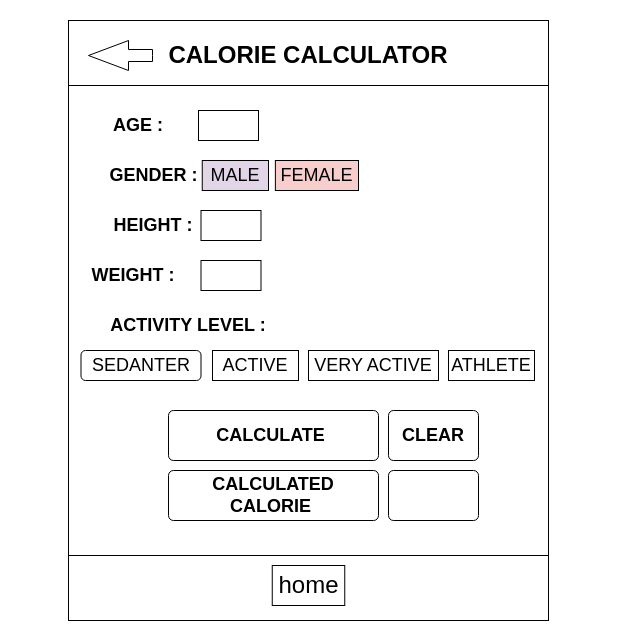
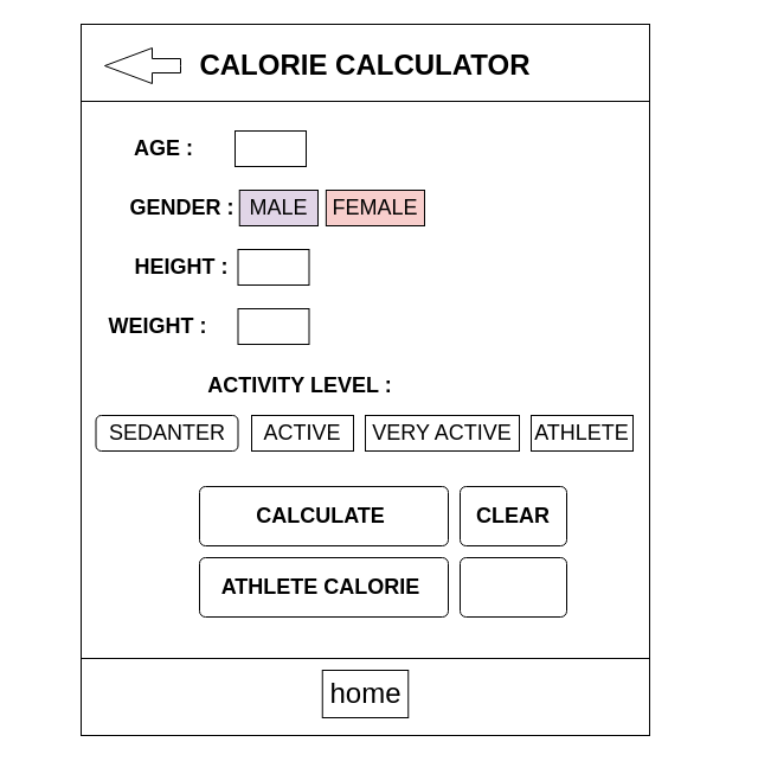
  <mxCell id="0" />
  <mxCell id="1" parent="0" />
  <mxCell id="2" value="" style="rounded=0;whiteSpace=wrap;html=1;" vertex="1" parent="1"><mxGeometry x="68" y="20" width="480" height="600" as="geometry" /></mxCell>
  <mxCell id="3" value="&lt;font style=&quot;font-size: 18px;&quot;&gt;&lt;b&gt;AGE :&lt;/b&gt;&lt;/font&gt;" style="text;html=1;align=center;verticalAlign=middle;whiteSpace=wrap;rounded=0;" vertex="1" parent="1"><mxGeometry x="108" y="110" width="60" height="30" as="geometry" /></mxCell>
  <mxCell id="4" value="" style="rounded=0;whiteSpace=wrap;html=1;" vertex="1" parent="1"><mxGeometry x="198" y="110" width="60" height="30" as="geometry" /></mxCell>
  <mxCell id="5" value="&lt;span style=&quot;font-size: 18px;&quot;&gt;&lt;b&gt;GENDER :&lt;/b&gt;&lt;/span&gt;" style="text;html=1;align=center;verticalAlign=middle;whiteSpace=wrap;rounded=0;" vertex="1" parent="1"><mxGeometry x="20.5" y="160" width="265" height="30" as="geometry" /></mxCell>
  <mxCell id="6" value="&lt;font style=&quot;font-size: 18px;&quot;&gt;&lt;b&gt;HEIGHT :&lt;/b&gt;&lt;/font&gt;" style="text;html=1;align=center;verticalAlign=middle;whiteSpace=wrap;rounded=0;" vertex="1" parent="1"><mxGeometry x="108" y="210" width="90" height="30" as="geometry" /></mxCell>
  <mxCell id="7" value="" style="rounded=0;whiteSpace=wrap;html=1;" vertex="1" parent="1"><mxGeometry x="200.5" y="210" width="60" height="30" as="geometry" /></mxCell>
  <mxCell id="8" value="&lt;font style=&quot;font-size: 18px;&quot;&gt;&lt;b&gt;WEIGHT :&lt;/b&gt;&lt;/font&gt;" style="text;html=1;align=center;verticalAlign=middle;whiteSpace=wrap;rounded=0;" vertex="1" parent="1"><mxGeometry x="88" y="260" width="90" height="30" as="geometry" /></mxCell>
  <mxCell id="9" value="" style="rounded=0;whiteSpace=wrap;html=1;" vertex="1" parent="1"><mxGeometry x="200.5" y="260" width="60" height="30" as="geometry" /></mxCell>
- <mxCell id="10" value="&lt;font style=&quot;font-size: 18px;&quot;&gt;&lt;b&gt;ACTIVITY LEVEL :&lt;/b&gt;&lt;/font&gt;" style="text;html=1;align=center;verticalAlign=middle;whiteSpace=wrap;rounded=0;" vertex="1" parent="1"><mxGeometry x="108" y="310" width="160" height="30" as="geometry" /></mxCell>
+ <mxCell id="10" value="&lt;font style=&quot;font-size: 18px;&quot;&gt;&lt;b&gt;ACTIVITY LEVEL :&lt;/b&gt;&lt;/font&gt;" style="text;html=1;align=center;verticalAlign=middle;whiteSpace=wrap;rounded=0;" vertex="1" parent="1"><mxGeometry x="173" y="310" width="160" height="30" as="geometry" /></mxCell>
  <mxCell id="11" value="&lt;font style=&quot;font-size: 18px;&quot;&gt;&lt;b&gt;CALCULATE&amp;nbsp;&lt;/b&gt;&lt;/font&gt;" style="rounded=1;arcSize=10;whiteSpace=wrap;html=1;align=center;fillColor=light-dark(#FFFFFF,#6D6D6D);" vertex="1" parent="1"><mxGeometry x="168" y="410" width="210" height="50" as="geometry" /></mxCell>
  <mxCell id="12" value="&lt;font style=&quot;font-size: 18px;&quot;&gt;&lt;b&gt;CLEAR&lt;/b&gt;&lt;/font&gt;" style="rounded=1;arcSize=10;whiteSpace=wrap;html=1;align=center;fillColor=light-dark(#FFFFFF,#CCCCCC);" vertex="1" parent="1"><mxGeometry x="388" y="410" width="90" height="50" as="geometry" /></mxCell>
  <mxCell id="13" value="" style="line;strokeWidth=1;rotatable=0;dashed=0;labelPosition=right;align=left;verticalAlign=middle;spacingTop=0;spacingLeft=6;points=[];portConstraint=eastwest;" vertex="1" parent="1"><mxGeometry x="68" y="80" width="480" height="10" as="geometry" /></mxCell>
  <mxCell id="14" value="&lt;font style=&quot;font-size: 24px;&quot;&gt;&lt;b&gt;CALORIE CALCULATOR&lt;/b&gt;&lt;/font&gt;" style="text;html=1;align=center;verticalAlign=middle;whiteSpace=wrap;rounded=0;" vertex="1" parent="1"><mxGeometry x="128" y="40" width="360" height="30" as="geometry" /></mxCell>
  <mxCell id="15" value="" style="html=1;shadow=0;dashed=0;align=center;verticalAlign=middle;shape=mxgraph.arrows2.arrow;dy=0.6;dx=40;flipH=1;notch=0;" vertex="1" parent="1"><mxGeometry x="88" y="40" width="64" height="30" as="geometry" /></mxCell>
  <mxCell id="16" value="&lt;font style=&quot;font-size: 18px;&quot;&gt;SEDANTER&lt;/font&gt;" style="whiteSpace=wrap;html=1;align=center;rounded=1;" vertex="1" parent="1"><mxGeometry x="80.5" y="350" width="120" height="30" as="geometry" /></mxCell>
  <mxCell id="17" value="&lt;font style=&quot;font-size: 18px;&quot;&gt;ACTIVE&lt;/font&gt;" style="whiteSpace=wrap;html=1;align=center;" vertex="1" parent="1"><mxGeometry x="212" y="350" width="86" height="30" as="geometry" /></mxCell>
  <mxCell id="18" value="&lt;font style=&quot;font-size: 18px;&quot;&gt;VERY ACTIVE&lt;/font&gt;" style="whiteSpace=wrap;html=1;align=center;" vertex="1" parent="1"><mxGeometry x="308" y="350" width="130" height="30" as="geometry" /></mxCell>
  <mxCell id="19" value="&lt;font style=&quot;font-size: 18px;&quot;&gt;ATHLETE&lt;/font&gt;" style="whiteSpace=wrap;html=1;align=center;" vertex="1" parent="1"><mxGeometry x="448" y="350" width="86" height="30" as="geometry" /></mxCell>
- <mxCell id="20" value="&lt;span style=&quot;font-size: 18px;&quot;&gt;&lt;b&gt;CALCULATED CALORIE&amp;nbsp;&lt;/b&gt;&lt;/span&gt;" style="rounded=1;arcSize=10;whiteSpace=wrap;html=1;align=center;fillColor=light-dark(#FFFFFF,#6D6D6D);" vertex="1" parent="1"><mxGeometry x="168" y="470" width="210" height="50" as="geometry" /></mxCell>
+ <mxCell id="20" value="&lt;span style=&quot;font-size: 18px;&quot;&gt;&lt;b&gt;ATHLETE CALORIE&amp;nbsp;&lt;/b&gt;&lt;/span&gt;" style="rounded=1;arcSize=10;whiteSpace=wrap;html=1;align=center;fillColor=light-dark(#FFFFFF,#6D6D6D);" vertex="1" parent="1"><mxGeometry x="168" y="470" width="210" height="50" as="geometry" /></mxCell>
  <mxCell id="21" value="" style="rounded=1;arcSize=10;whiteSpace=wrap;html=1;align=center;fillColor=light-dark(#FFFFFF,#FFFFFF);" vertex="1" parent="1"><mxGeometry x="388" y="470" width="90" height="50" as="geometry" /></mxCell>
  <mxCell id="22" value="&lt;font style=&quot;font-size: 18px;&quot;&gt;MALE&lt;/font&gt;" style="whiteSpace=wrap;html=1;align=center;fillColor=#e1d5e7;" vertex="1" parent="1"><mxGeometry x="201.75" y="160" width="66.25" height="30" as="geometry" /></mxCell>
  <mxCell id="23" value="&lt;font style=&quot;font-size: 18px;&quot;&gt;FEMALE&lt;/font&gt;" style="whiteSpace=wrap;html=1;align=center;fillColor=#f8cecc;" vertex="1" parent="1"><mxGeometry x="274.88" y="160" width="83.12" height="30" as="geometry" /></mxCell>
  <mxCell id="24" value="" style="shape=table;startSize=0;container=1;collapsible=1;childLayout=tableLayout;fixedRows=1;rowLines=0;fontStyle=0;align=center;resizeLast=1;strokeColor=none;fillColor=none;collapsible=0;whiteSpace=wrap;html=1;" vertex="1" parent="1"><mxGeometry x="438" y="570" width="180" height="30" as="geometry" /></mxCell>
  <mxCell id="25" value="" style="shape=tableRow;horizontal=0;startSize=0;swimlaneHead=0;swimlaneBody=0;fillColor=none;collapsible=0;dropTarget=0;points=[[0,0.5],[1,0.5]];portConstraint=eastwest;top=0;left=0;right=0;bottom=0;" vertex="1" parent="24"><mxGeometry width="180" height="30" as="geometry" /></mxCell>
  <mxCell id="26" value="" style="shape=partialRectangle;connectable=0;fillColor=none;top=0;left=0;bottom=0;right=0;editable=1;overflow=hidden;" vertex="1" parent="25"><mxGeometry width="30" height="30" as="geometry"><mxRectangle width="30" height="30" as="alternateBounds" /></mxGeometry></mxCell>
  <mxCell id="27" value="" style="shape=partialRectangle;connectable=0;fillColor=none;top=0;left=0;bottom=0;right=0;align=left;spacingLeft=6;overflow=hidden;" vertex="1" parent="25"><mxGeometry x="30" width="150" height="30" as="geometry"><mxRectangle width="150" height="30" as="alternateBounds" /></mxGeometry></mxCell>
  <mxCell id="28" value="&lt;font style=&quot;font-size: 24px;&quot;&gt;home&lt;/font&gt;" style="whiteSpace=wrap;html=1;align=center;" vertex="1" parent="1"><mxGeometry x="271.75" y="565" width="72.5" height="40" as="geometry" /></mxCell>
  <mxCell id="29" value="" style="line;strokeWidth=1;rotatable=0;dashed=0;labelPosition=right;align=left;verticalAlign=middle;spacingTop=0;spacingLeft=6;points=[];portConstraint=eastwest;" vertex="1" parent="1"><mxGeometry x="68" y="550" width="480" height="10" as="geometry" /></mxCell>
